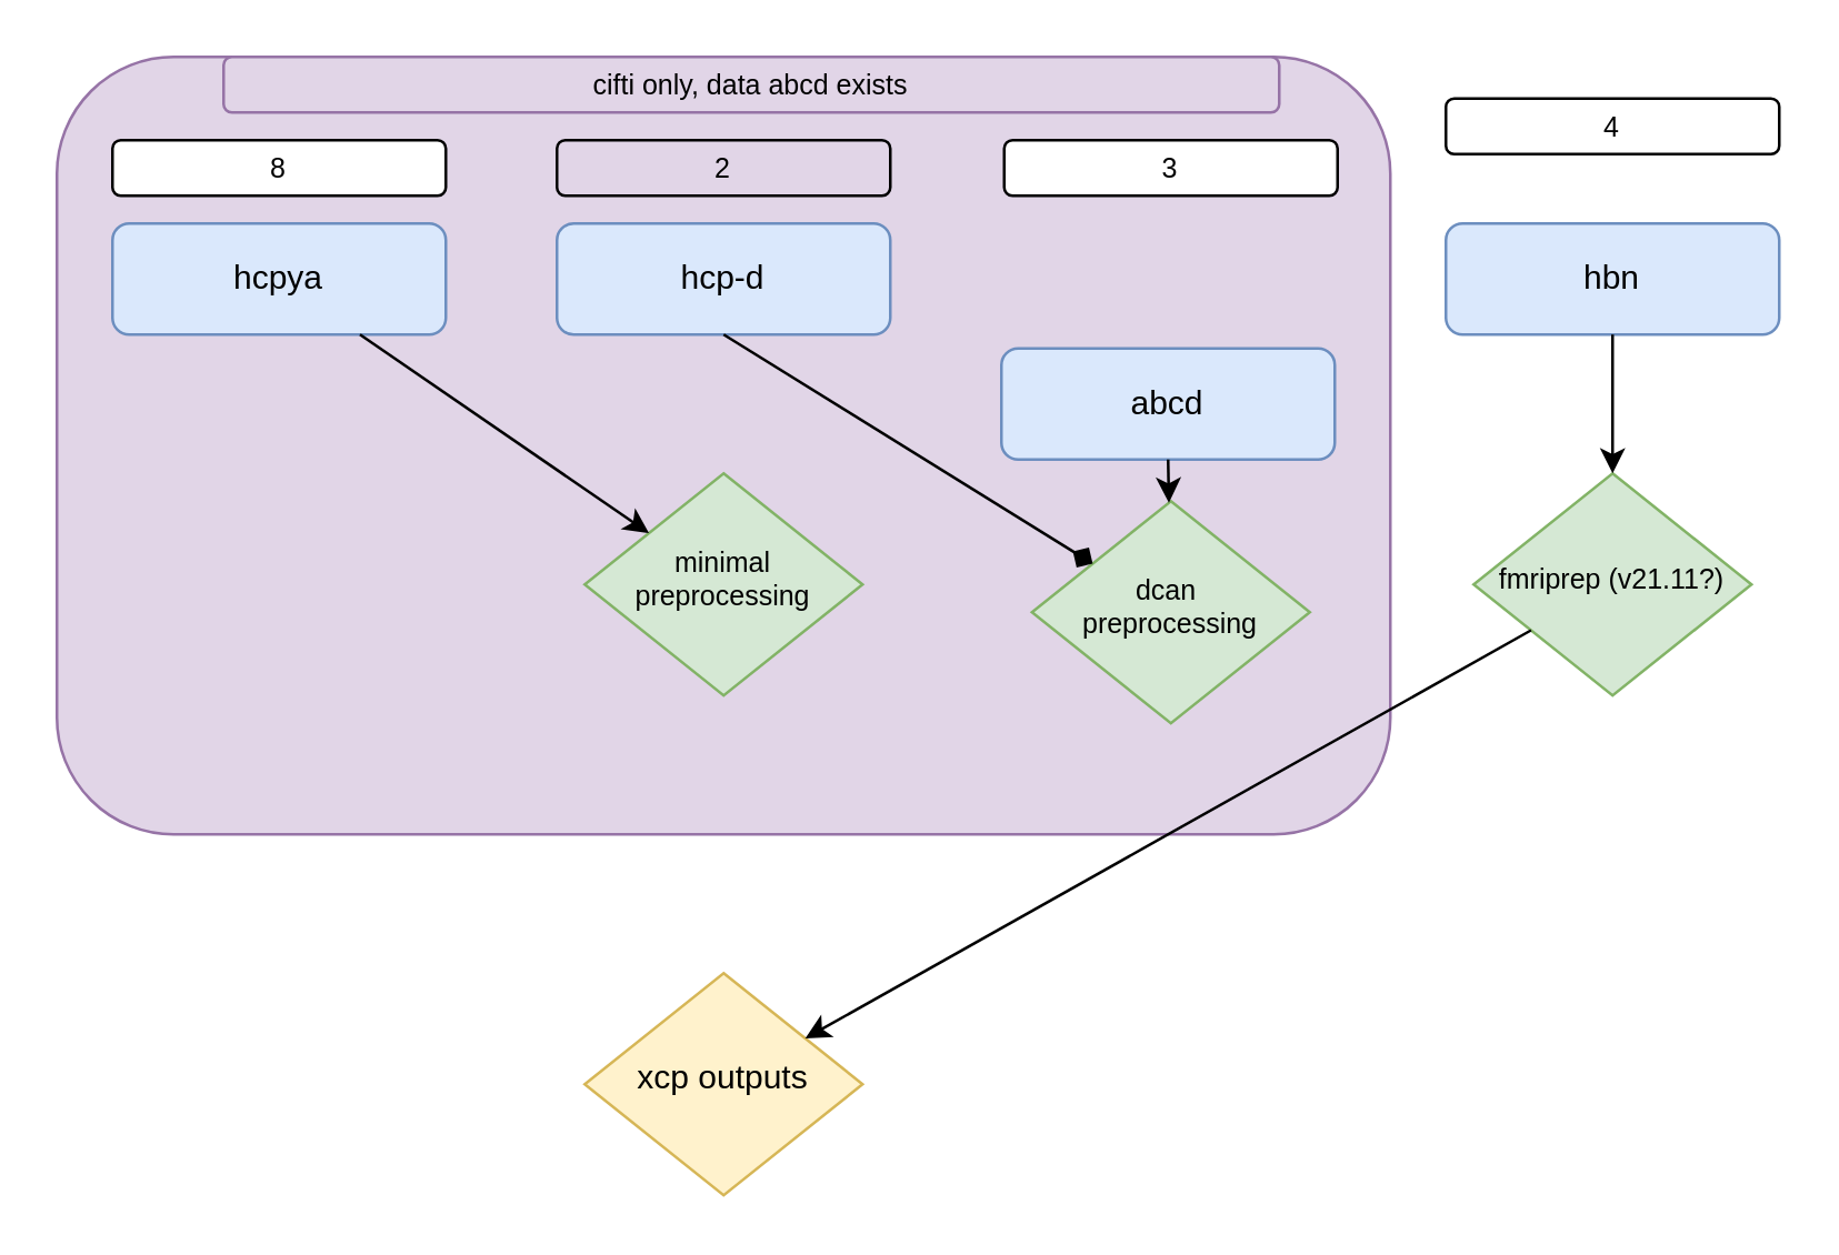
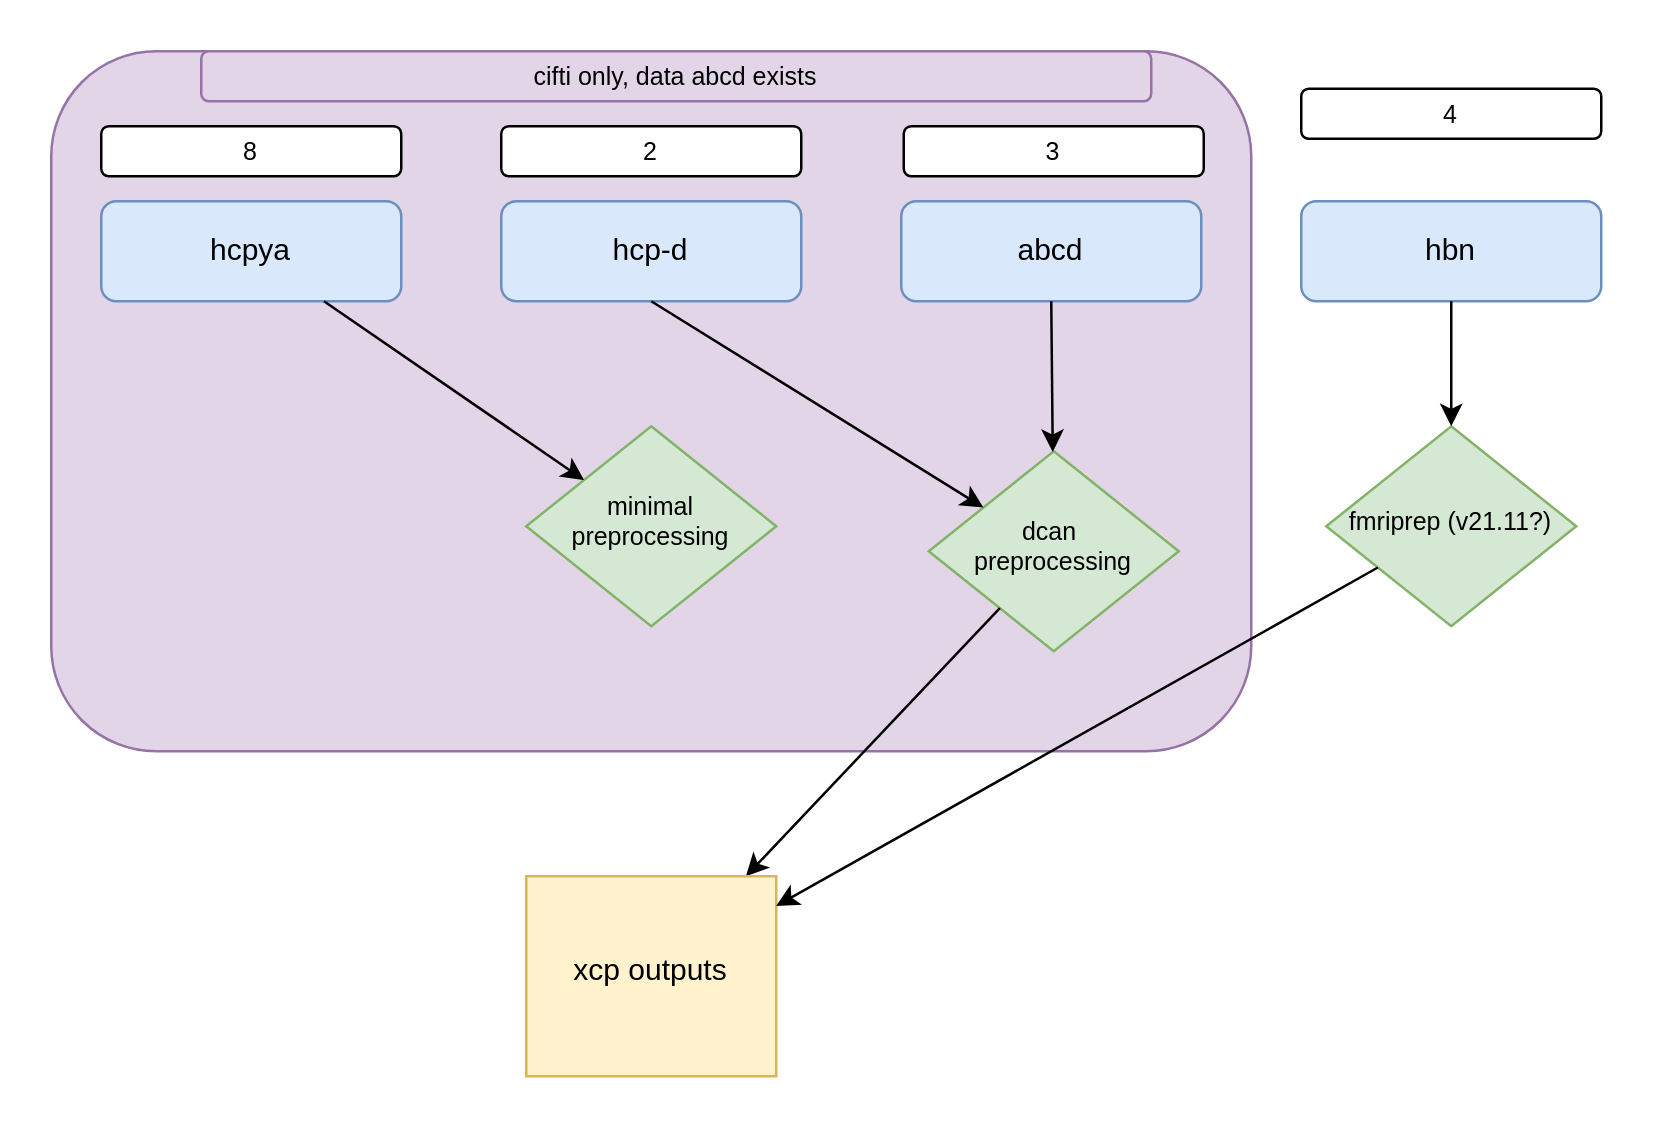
  <mxCell id="0" />
  <mxCell id="1" parent="0" />
  <mxCell id="2" value="" style="rounded=1;whiteSpace=wrap;html=1;fontSize=10;fillColor=#e1d5e7;strokeColor=#9673a6;" vertex="1" parent="1"><mxGeometry x="20" y="20" width="480" height="280" as="geometry" /></mxCell>
  <mxCell id="3" value="hcpya" style="rounded=1;whiteSpace=wrap;html=1;fontSize=12;glass=0;strokeWidth=1;shadow=0;fillColor=#dae8fc;strokeColor=#6c8ebf;" parent="1" vertex="1"><mxGeometry x="40" y="80" width="120" height="40" as="geometry" /></mxCell>
  <mxCell id="4" value="minimal preprocessing" style="rhombus;whiteSpace=wrap;html=1;shadow=0;fontFamily=Helvetica;fontSize=10;align=center;strokeWidth=1;spacing=6;spacingTop=-4;fillColor=#d5e8d4;strokeColor=#82b366;" parent="1" vertex="1"><mxGeometry x="210" y="170" width="100" height="80" as="geometry" /></mxCell>
  <mxCell id="5" value="dcan&amp;nbsp;&lt;br style=&quot;font-size: 10px;&quot;&gt;preprocessing&lt;br style=&quot;font-size: 10px;&quot;&gt;" style="rhombus;whiteSpace=wrap;html=1;shadow=0;fontFamily=Helvetica;fontSize=10;align=center;strokeWidth=1;spacing=6;spacingTop=-4;fillColor=#d5e8d4;strokeColor=#82b366;" parent="1" vertex="1"><mxGeometry x="371" y="180" width="100" height="80" as="geometry" /></mxCell>
  <mxCell id="6" value="hcp-d" style="rounded=1;whiteSpace=wrap;html=1;fontSize=12;glass=0;strokeWidth=1;shadow=0;fillColor=#dae8fc;strokeColor=#6c8ebf;" vertex="1" parent="1"><mxGeometry x="200" y="80" width="120" height="40" as="geometry" /></mxCell>
- <mxCell id="7" value="abcd" style="rounded=1;whiteSpace=wrap;html=1;fontSize=12;glass=0;strokeWidth=1;shadow=0;fillColor=#dae8fc;strokeColor=#6c8ebf;" vertex="1" parent="1"><mxGeometry x="360" y="125" width="120" height="40" as="geometry" /></mxCell>
+ <mxCell id="7" value="abcd" style="rounded=1;whiteSpace=wrap;html=1;fontSize=12;glass=0;strokeWidth=1;shadow=0;fillColor=#dae8fc;strokeColor=#6c8ebf;" vertex="1" parent="1"><mxGeometry x="360" y="80" width="120" height="40" as="geometry" /></mxCell>
  <mxCell id="8" value="hbn" style="rounded=1;whiteSpace=wrap;html=1;fontSize=12;glass=0;strokeWidth=1;shadow=0;fillColor=#dae8fc;strokeColor=#6c8ebf;" vertex="1" parent="1"><mxGeometry x="520" y="80" width="120" height="40" as="geometry" /></mxCell>
  <mxCell id="9" value="" style="endArrow=classic;html=1;rounded=0;exitX=0.5;exitY=1;exitDx=0;exitDy=0;" edge="1" parent="1" source="7" target="5"><mxGeometry width="50" height="50" relative="1" as="geometry"><mxPoint x="320" y="200" as="sourcePoint" /><mxPoint x="370" y="150" as="targetPoint" /></mxGeometry></mxCell>
  <mxCell id="10" value="" style="endArrow=classic;html=1;rounded=0;" edge="1" parent="1" source="3" target="4"><mxGeometry width="50" height="50" relative="1" as="geometry"><mxPoint x="320" y="200" as="sourcePoint" /><mxPoint x="370" y="150" as="targetPoint" /></mxGeometry></mxCell>
- <mxCell id="11" value="" style="endArrow=diamond;html=1;rounded=0;exitX=0.5;exitY=1;exitDx=0;exitDy=0;" edge="1" parent="1" source="6" target="5"><mxGeometry width="50" height="50" relative="1" as="geometry"><mxPoint x="320" y="200" as="sourcePoint" /><mxPoint x="370" y="150" as="targetPoint" /></mxGeometry></mxCell>
- <mxCell id="13" value="xcp outputs" style="rhombus;whiteSpace=wrap;html=1;shadow=0;fontFamily=Helvetica;fontSize=12;align=center;strokeWidth=1;spacing=6;spacingTop=-4;fillColor=#fff2cc;strokeColor=#d6b656;" vertex="1" parent="1"><mxGeometry x="210" y="350" width="100" height="80" as="geometry" /></mxCell>
+ <mxCell id="11" value="" style="endArrow=classic;html=1;rounded=0;exitX=0.5;exitY=1;exitDx=0;exitDy=0;" edge="1" parent="1" source="6" target="5"><mxGeometry width="50" height="50" relative="1" as="geometry"><mxPoint x="320" y="200" as="sourcePoint" /><mxPoint x="370" y="150" as="targetPoint" /></mxGeometry></mxCell>
+ <mxCell id="12" value="" style="endArrow=classic;html=1;rounded=0;" edge="1" parent="1" source="5" target="13"><mxGeometry width="50" height="50" relative="1" as="geometry"><mxPoint x="320" y="330" as="sourcePoint" /><mxPoint x="370" y="280" as="targetPoint" /></mxGeometry></mxCell>
+ <mxCell id="13" value="xcp outputs" style="whiteSpace=wrap;html=1;shadow=0;fontFamily=Helvetica;fontSize=12;align=center;strokeWidth=1;spacing=6;spacingTop=-4;fillColor=#fff2cc;strokeColor=#d6b656;rounded=0;" vertex="1" parent="1"><mxGeometry x="210" y="350" width="100" height="80" as="geometry" /></mxCell>
  <mxCell id="14" value="fmriprep (v21.11?)" style="rhombus;whiteSpace=wrap;html=1;shadow=0;fontFamily=Helvetica;fontSize=10;align=center;strokeWidth=1;spacing=6;spacingTop=-4;fillColor=#d5e8d4;strokeColor=#82b366;" vertex="1" parent="1"><mxGeometry x="530" y="170" width="100" height="80" as="geometry" /></mxCell>
  <mxCell id="15" value="" style="endArrow=classic;html=1;rounded=0;fontSize=10;" edge="1" parent="1" source="8" target="14"><mxGeometry width="50" height="50" relative="1" as="geometry"><mxPoint x="580" y="110" as="sourcePoint" /><mxPoint x="630" y="60" as="targetPoint" /></mxGeometry></mxCell>
  <mxCell id="16" value="" style="endArrow=classic;html=1;rounded=0;fontSize=10;" edge="1" parent="1" source="14" target="13"><mxGeometry width="50" height="50" relative="1" as="geometry"><mxPoint x="320" y="250" as="sourcePoint" /><mxPoint x="370" y="200" as="targetPoint" /></mxGeometry></mxCell>
  <mxCell id="17" value="8" style="rounded=1;whiteSpace=wrap;html=1;fontSize=10;" vertex="1" parent="1"><mxGeometry x="40" y="50" width="120" height="20" as="geometry" /></mxCell>
- <mxCell id="18" value="2" style="rounded=1;whiteSpace=wrap;html=1;fontSize=10;fillColor=#e1d5e7;" vertex="1" parent="1"><mxGeometry x="200" y="50" width="120" height="20" as="geometry" /></mxCell>
+ <mxCell id="18" value="2" style="rounded=1;whiteSpace=wrap;html=1;fontSize=10;" vertex="1" parent="1"><mxGeometry x="200" y="50" width="120" height="20" as="geometry" /></mxCell>
  <mxCell id="19" value="3" style="rounded=1;whiteSpace=wrap;html=1;fontSize=10;" vertex="1" parent="1"><mxGeometry x="361" y="50" width="120" height="20" as="geometry" /></mxCell>
  <mxCell id="20" value="4" style="rounded=1;whiteSpace=wrap;html=1;fontSize=10;" vertex="1" parent="1"><mxGeometry x="520" y="35" width="120" height="20" as="geometry" /></mxCell>
  <mxCell id="21" value="cifti only, data abcd exists" style="rounded=1;whiteSpace=wrap;html=1;fontSize=10;fillColor=#e1d5e7;strokeColor=#9673a6;" vertex="1" parent="1"><mxGeometry x="80" y="20" width="380" height="20" as="geometry" /></mxCell>
